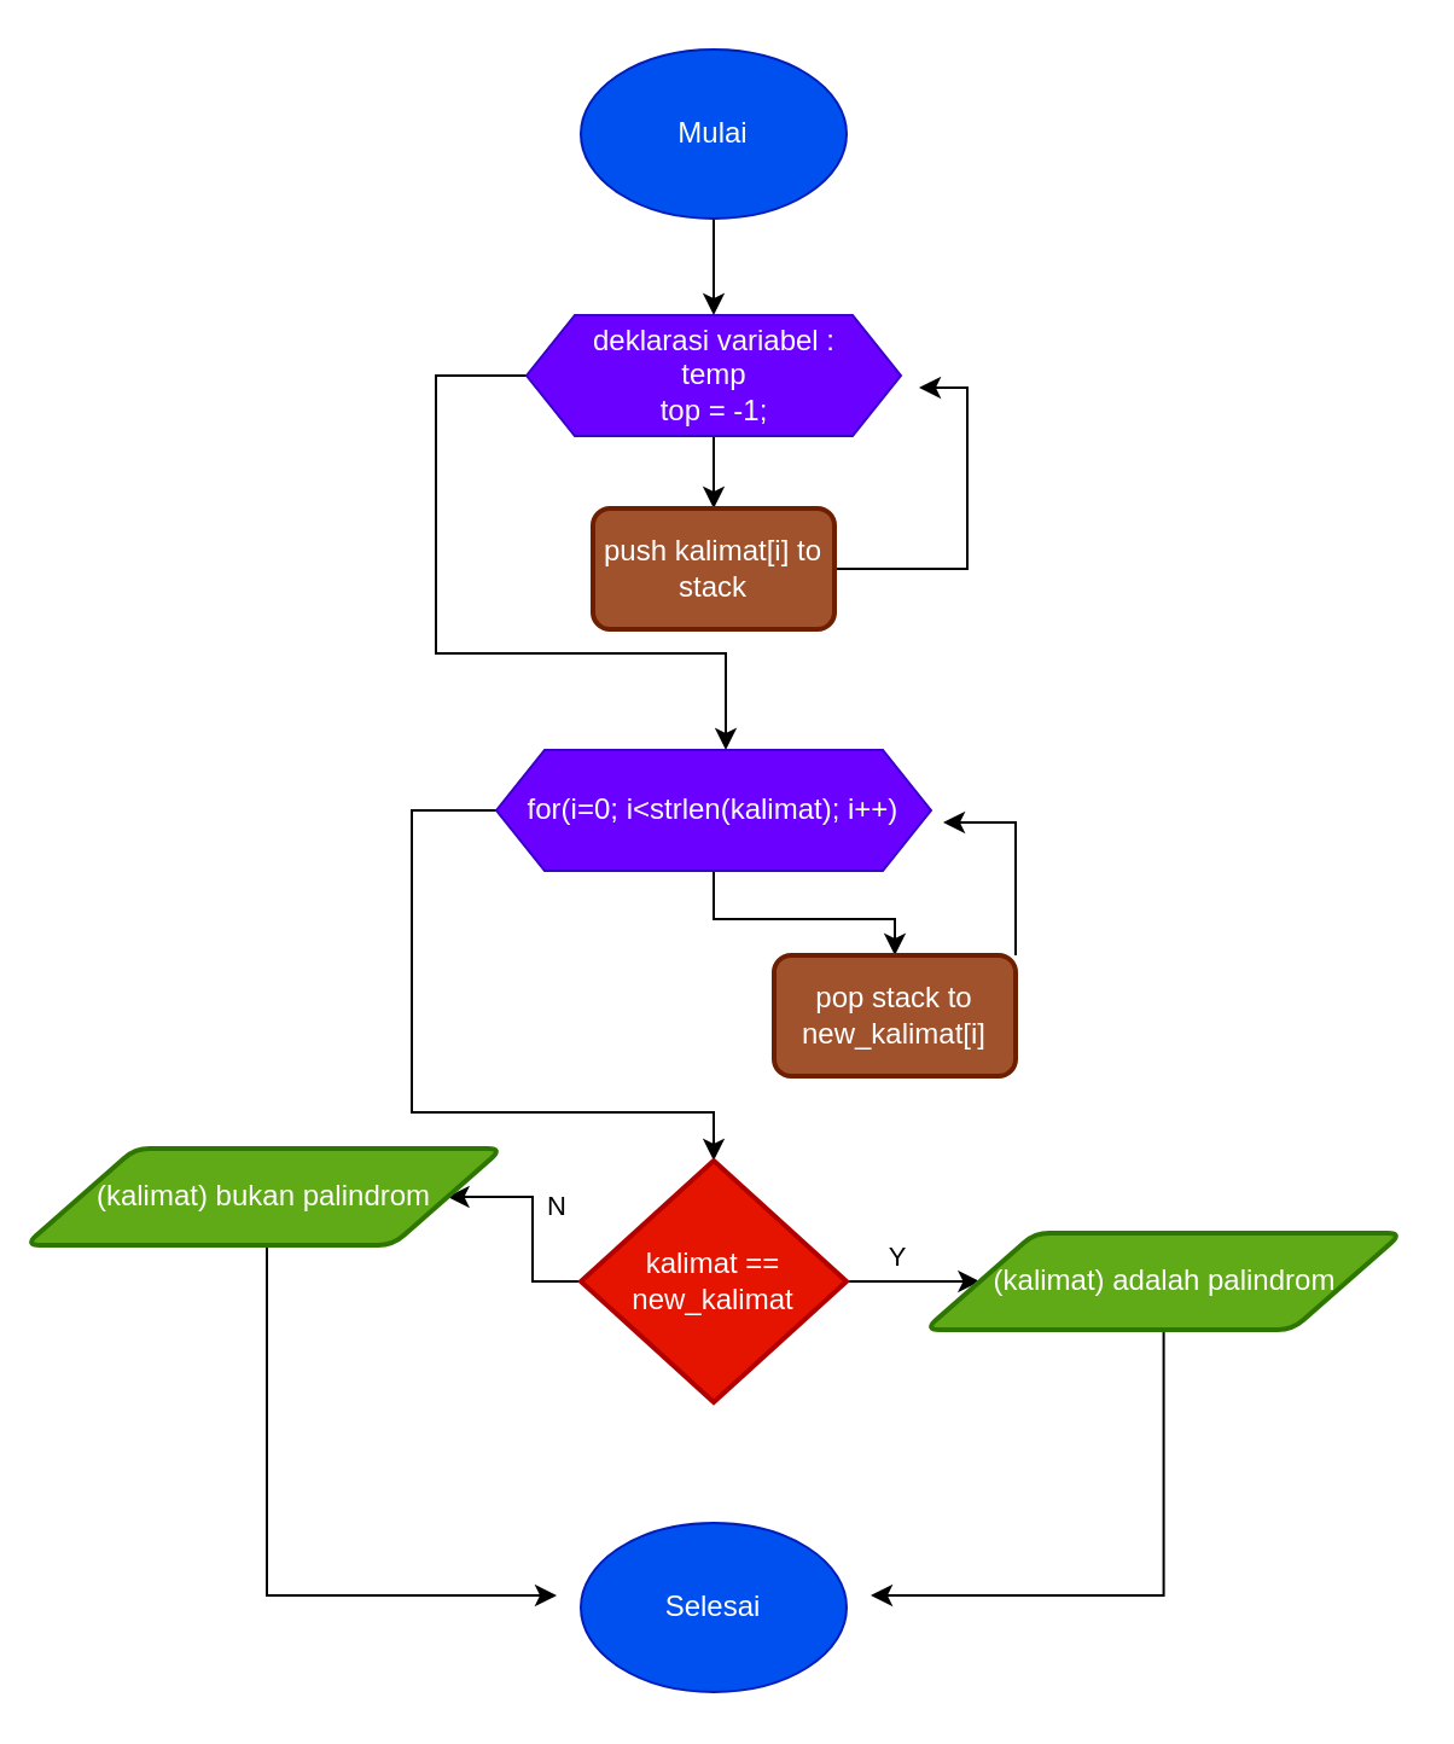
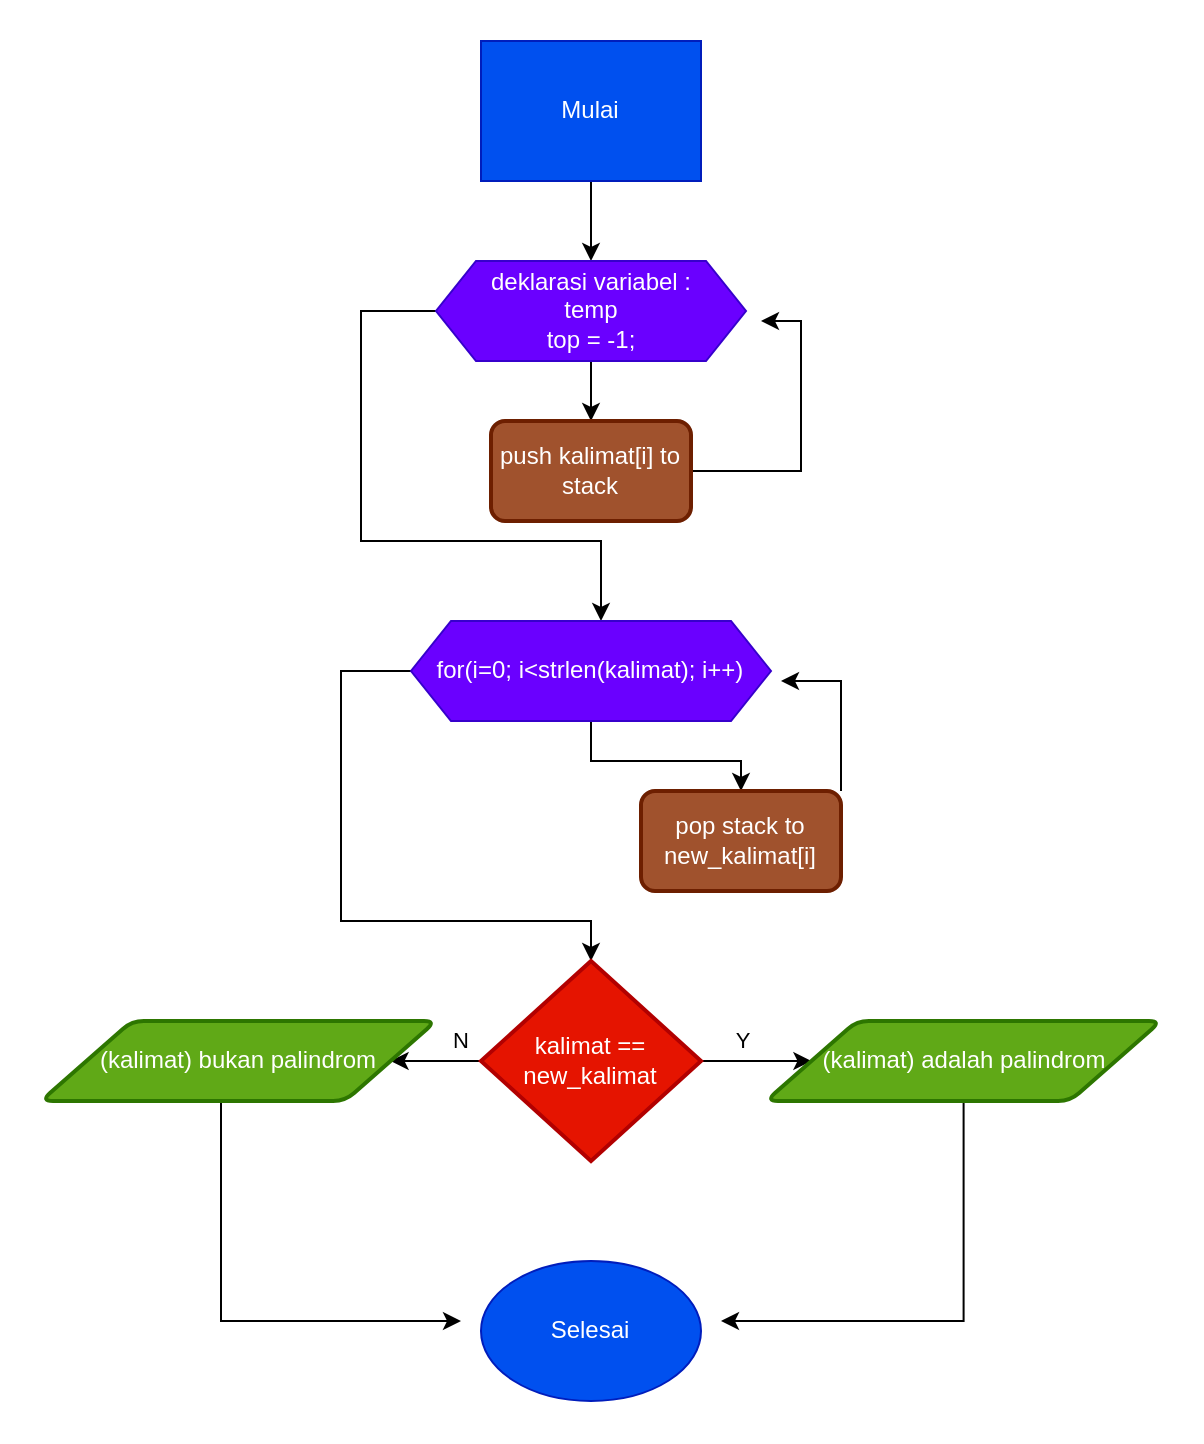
  <mxCell id="0" />
  <mxCell id="1" parent="0" />
  <mxCell id="2" value="" style="edgeStyle=orthogonalEdgeStyle;rounded=0;orthogonalLoop=1;jettySize=auto;html=1;" edge="1" parent="1" source="3"><mxGeometry relative="1" as="geometry"><mxPoint x="295" y="130" as="targetPoint" /></mxGeometry></mxCell>
- <mxCell id="3" value="Mulai" style="ellipse;whiteSpace=wrap;html=1;fillColor=#0050ef;strokeColor=#001DBC;fontColor=#ffffff;" vertex="1" parent="1"><mxGeometry x="240" y="20" width="110" height="70" as="geometry" /></mxCell>
+ <mxCell id="3" value="Mulai" style="whiteSpace=wrap;html=1;fillColor=#0050ef;strokeColor=#001DBC;fontColor=#ffffff;rounded=0;" vertex="1" parent="1"><mxGeometry x="240" y="20" width="110" height="70" as="geometry" /></mxCell>
  <mxCell id="4" value="" style="edgeStyle=orthogonalEdgeStyle;rounded=0;orthogonalLoop=1;jettySize=auto;html=1;" edge="1" parent="1" source="6" target="8"><mxGeometry relative="1" as="geometry" /></mxCell>
  <mxCell id="5" style="edgeStyle=orthogonalEdgeStyle;rounded=0;orthogonalLoop=1;jettySize=auto;html=1;" edge="1" parent="1" source="6"><mxGeometry relative="1" as="geometry"><mxPoint x="300" y="310" as="targetPoint" /><Array as="points"><mxPoint x="180" y="155" /><mxPoint x="180" y="270" /><mxPoint x="300" y="270" /></Array></mxGeometry></mxCell>
  <mxCell id="6" value="deklarasi variabel :&lt;br&gt;temp&lt;br&gt;top = -1;" style="shape=hexagon;perimeter=hexagonPerimeter2;whiteSpace=wrap;html=1;fixedSize=1;fillColor=#6a00ff;strokeColor=#3700CC;fontColor=#ffffff;" vertex="1" parent="1"><mxGeometry x="217.5" y="130" width="155" height="50" as="geometry" /></mxCell>
  <mxCell id="7" style="edgeStyle=orthogonalEdgeStyle;rounded=0;orthogonalLoop=1;jettySize=auto;html=1;" edge="1" parent="1" source="8"><mxGeometry relative="1" as="geometry"><mxPoint x="380" y="160" as="targetPoint" /><Array as="points"><mxPoint x="400" y="235" /><mxPoint x="400" y="160" /></Array></mxGeometry></mxCell>
  <mxCell id="8" value="push kalimat[i] to stack" style="rounded=1;whiteSpace=wrap;html=1;absoluteArcSize=1;arcSize=14;strokeWidth=2;fillColor=#a0522d;strokeColor=#6D1F00;fontColor=#ffffff;" vertex="1" parent="1"><mxGeometry x="245" y="210" width="100" height="50" as="geometry" /></mxCell>
  <mxCell id="9" value="" style="edgeStyle=orthogonalEdgeStyle;rounded=0;orthogonalLoop=1;jettySize=auto;html=1;" edge="1" parent="1" source="11" target="13"><mxGeometry relative="1" as="geometry" /></mxCell>
  <mxCell id="10" style="edgeStyle=orthogonalEdgeStyle;rounded=0;orthogonalLoop=1;jettySize=auto;html=1;" edge="1" parent="1" source="11"><mxGeometry relative="1" as="geometry"><mxPoint x="295" y="480" as="targetPoint" /><Array as="points"><mxPoint x="170" y="335" /><mxPoint x="170" y="460" /><mxPoint x="295" y="460" /><mxPoint x="295" y="480" /></Array></mxGeometry></mxCell>
  <mxCell id="11" value="for(i=0; i&amp;lt;strlen(kalimat); i++)" style="shape=hexagon;perimeter=hexagonPerimeter2;whiteSpace=wrap;html=1;fixedSize=1;fillColor=#6a00ff;strokeColor=#3700CC;fontColor=#ffffff;" vertex="1" parent="1"><mxGeometry x="205" y="310" width="180" height="50" as="geometry" /></mxCell>
  <mxCell id="12" style="edgeStyle=orthogonalEdgeStyle;rounded=0;orthogonalLoop=1;jettySize=auto;html=1;" edge="1" parent="1" source="13"><mxGeometry relative="1" as="geometry"><mxPoint x="390" y="340" as="targetPoint" /><Array as="points"><mxPoint x="420" y="420" /><mxPoint x="420" y="340" /><mxPoint x="395" y="340" /></Array></mxGeometry></mxCell>
  <mxCell id="13" value="pop stack to new_kalimat[i]" style="rounded=1;whiteSpace=wrap;html=1;absoluteArcSize=1;arcSize=14;strokeWidth=2;fillColor=#a0522d;strokeColor=#6D1F00;fontColor=#ffffff;" vertex="1" parent="1"><mxGeometry x="320" y="395" width="100" height="50" as="geometry" /></mxCell>
  <mxCell id="14" value="Y" style="edgeStyle=orthogonalEdgeStyle;rounded=0;orthogonalLoop=1;jettySize=auto;html=1;" edge="1" parent="1" source="16" target="18"><mxGeometry x="0.035" y="10" relative="1" as="geometry"><mxPoint as="offset" /></mxGeometry></mxCell>
  <mxCell id="15" value="N" style="edgeStyle=orthogonalEdgeStyle;rounded=0;orthogonalLoop=1;jettySize=auto;html=1;" edge="1" parent="1" source="16" target="20"><mxGeometry x="0.122" y="-10" relative="1" as="geometry"><mxPoint as="offset" /></mxGeometry></mxCell>
  <mxCell id="16" value="kalimat == new_kalimat" style="strokeWidth=2;html=1;shape=mxgraph.flowchart.decision;whiteSpace=wrap;fillColor=#e51400;strokeColor=#B20000;fontColor=#ffffff;" vertex="1" parent="1"><mxGeometry x="240" y="480" width="110" height="100" as="geometry" /></mxCell>
  <mxCell id="17" style="edgeStyle=orthogonalEdgeStyle;rounded=0;orthogonalLoop=1;jettySize=auto;html=1;" edge="1" parent="1" source="18"><mxGeometry relative="1" as="geometry"><mxPoint x="360" y="660" as="targetPoint" /><Array as="points"><mxPoint x="481" y="660" /></Array></mxGeometry></mxCell>
  <mxCell id="18" value="(kalimat) adalah palindrom" style="shape=parallelogram;html=1;strokeWidth=2;perimeter=parallelogramPerimeter;whiteSpace=wrap;rounded=1;arcSize=12;size=0.23;fillColor=#60a917;strokeColor=#2D7600;fontColor=#ffffff;" vertex="1" parent="1"><mxGeometry x="382.5" y="510" width="197.5" height="40" as="geometry" /></mxCell>
  <mxCell id="19" style="edgeStyle=orthogonalEdgeStyle;rounded=0;orthogonalLoop=1;jettySize=auto;html=1;" edge="1" parent="1" source="20"><mxGeometry relative="1" as="geometry"><mxPoint x="230" y="660" as="targetPoint" /><Array as="points"><mxPoint x="110" y="660" /></Array></mxGeometry></mxCell>
- <mxCell id="20" value="(kalimat) bukan palindrom" style="shape=parallelogram;html=1;strokeWidth=2;perimeter=parallelogramPerimeter;whiteSpace=wrap;rounded=1;arcSize=12;size=0.23;fillColor=#60a917;strokeColor=#2D7600;fontColor=#ffffff;" vertex="1" parent="1"><mxGeometry x="10" y="475" width="197.5" height="40" as="geometry" /></mxCell>
+ <mxCell id="20" value="(kalimat) bukan palindrom" style="shape=parallelogram;html=1;strokeWidth=2;perimeter=parallelogramPerimeter;whiteSpace=wrap;rounded=1;arcSize=12;size=0.23;fillColor=#60a917;strokeColor=#2D7600;fontColor=#ffffff;" vertex="1" parent="1"><mxGeometry x="20" y="510" width="197.5" height="40" as="geometry" /></mxCell>
  <mxCell id="21" value="Selesai" style="ellipse;whiteSpace=wrap;html=1;fillColor=#0050ef;strokeColor=#001DBC;fontColor=#ffffff;" vertex="1" parent="1"><mxGeometry x="240" y="630" width="110" height="70" as="geometry" /></mxCell>
